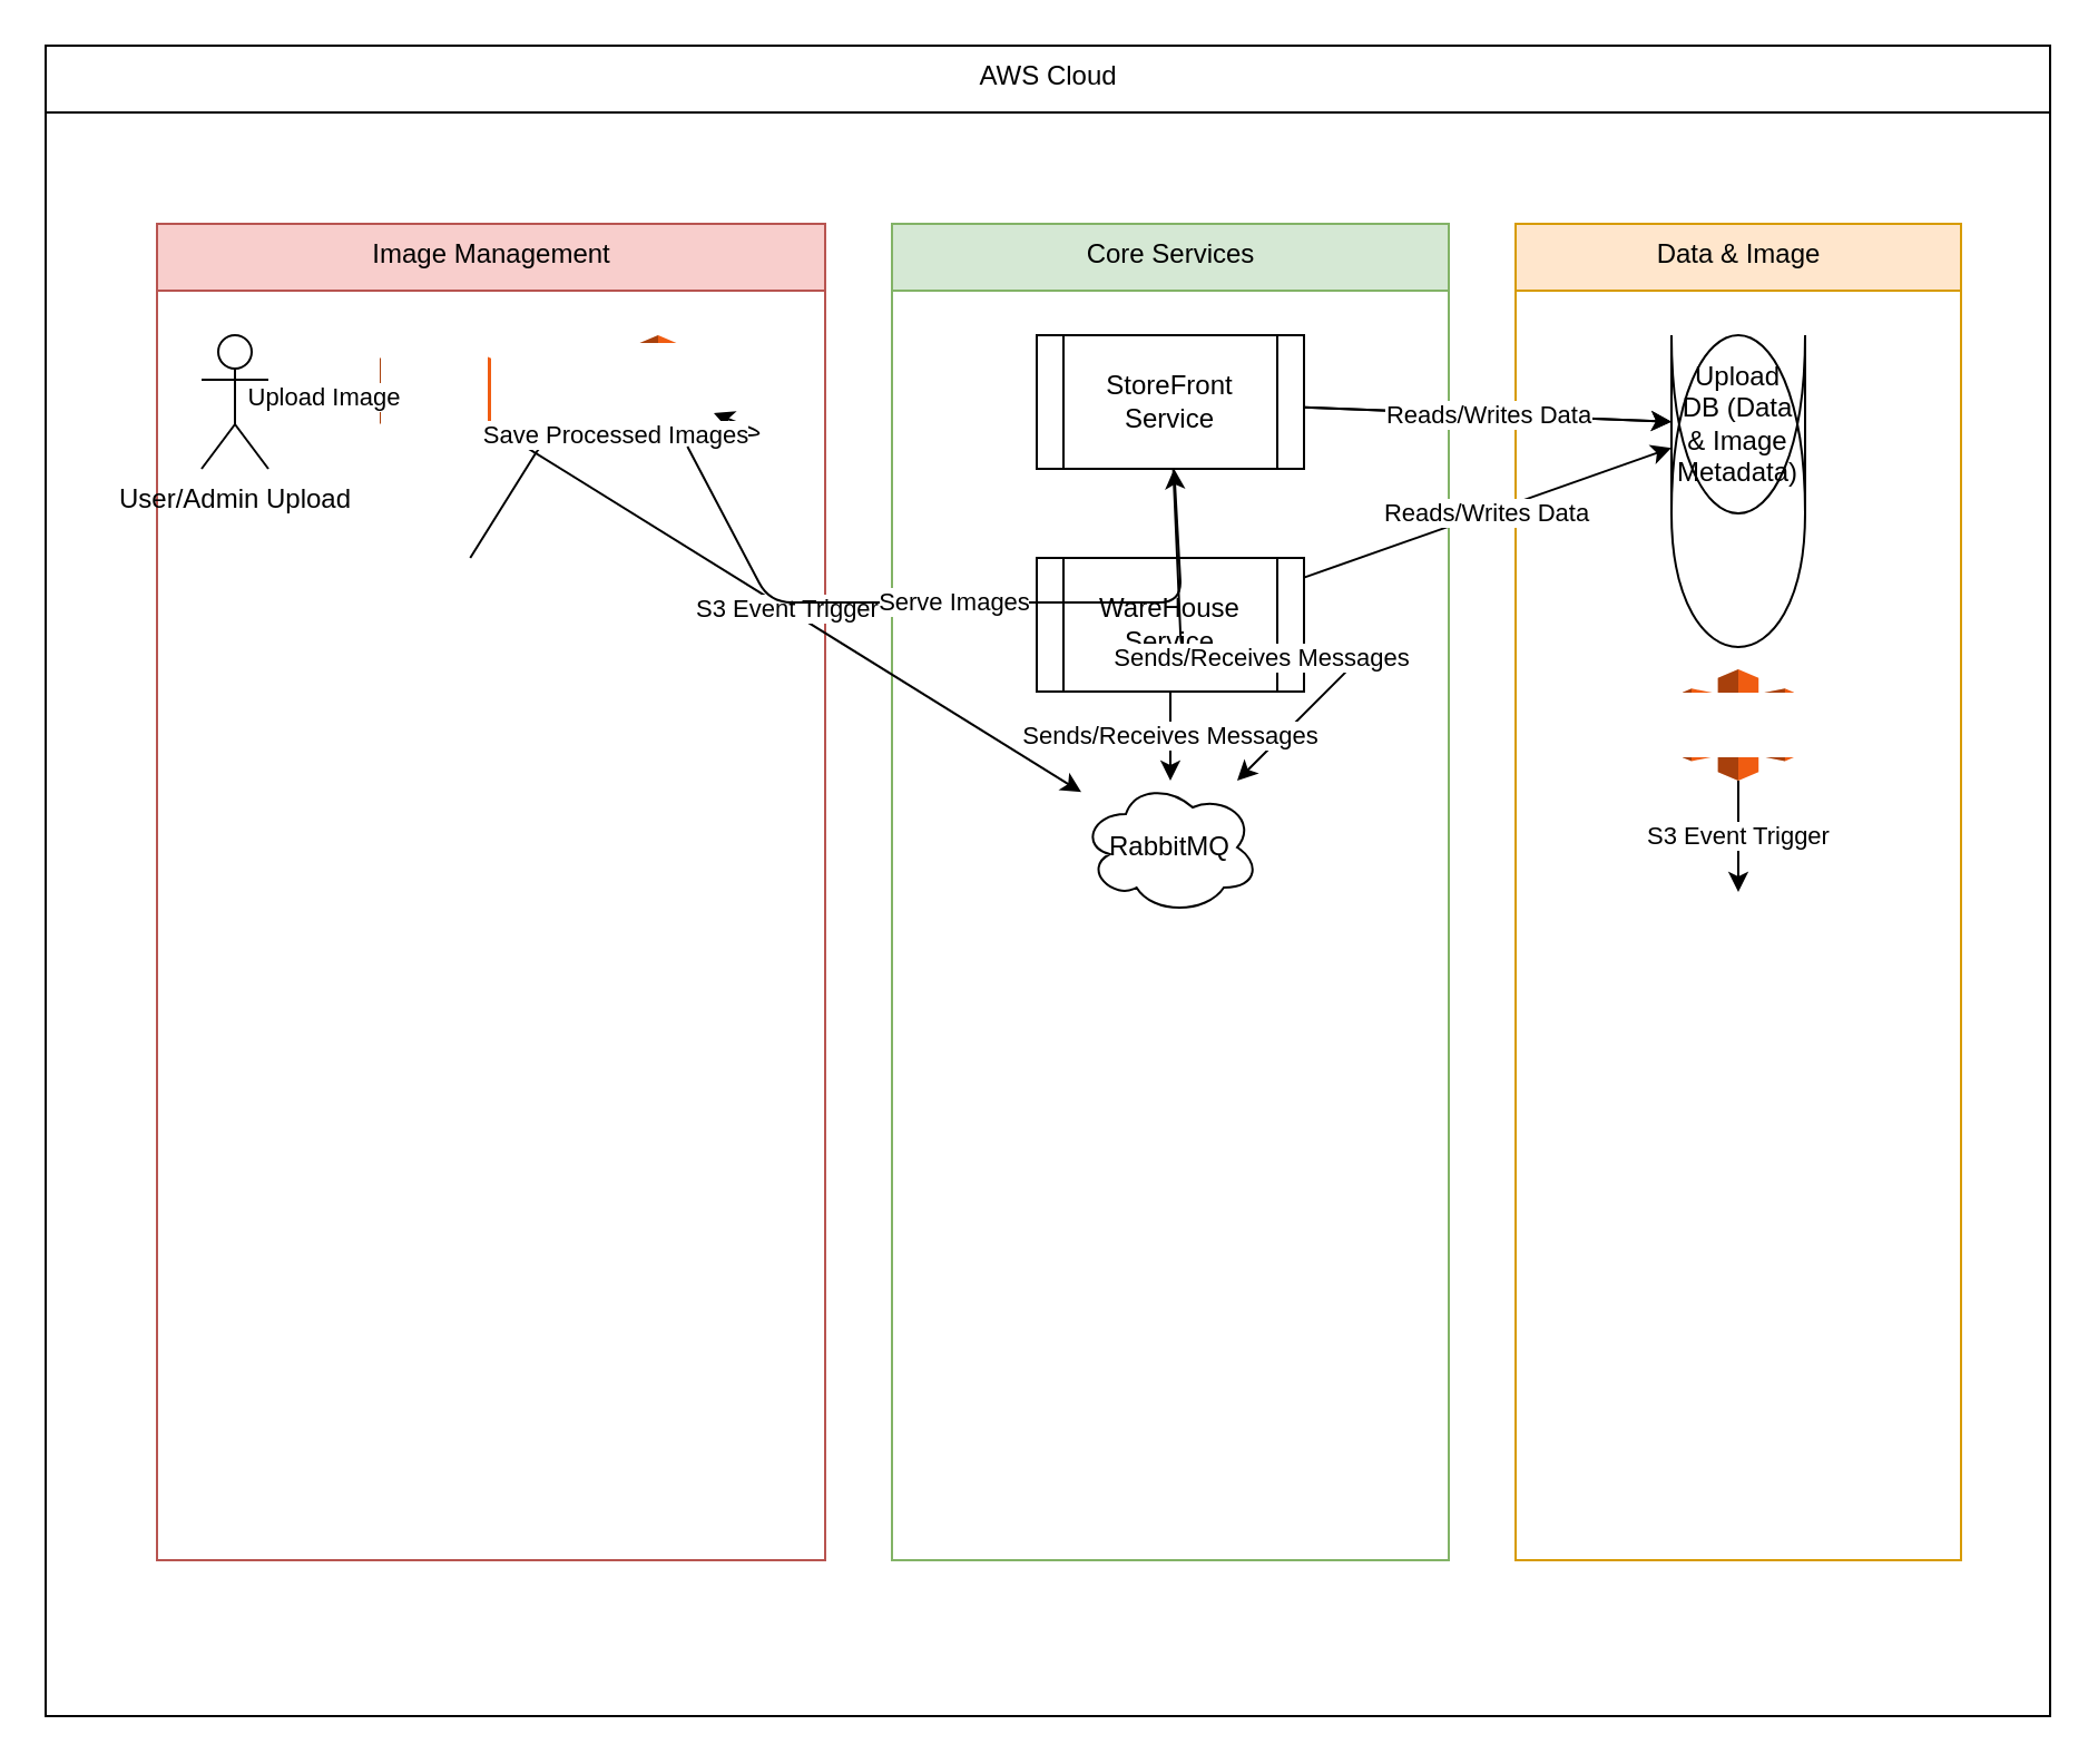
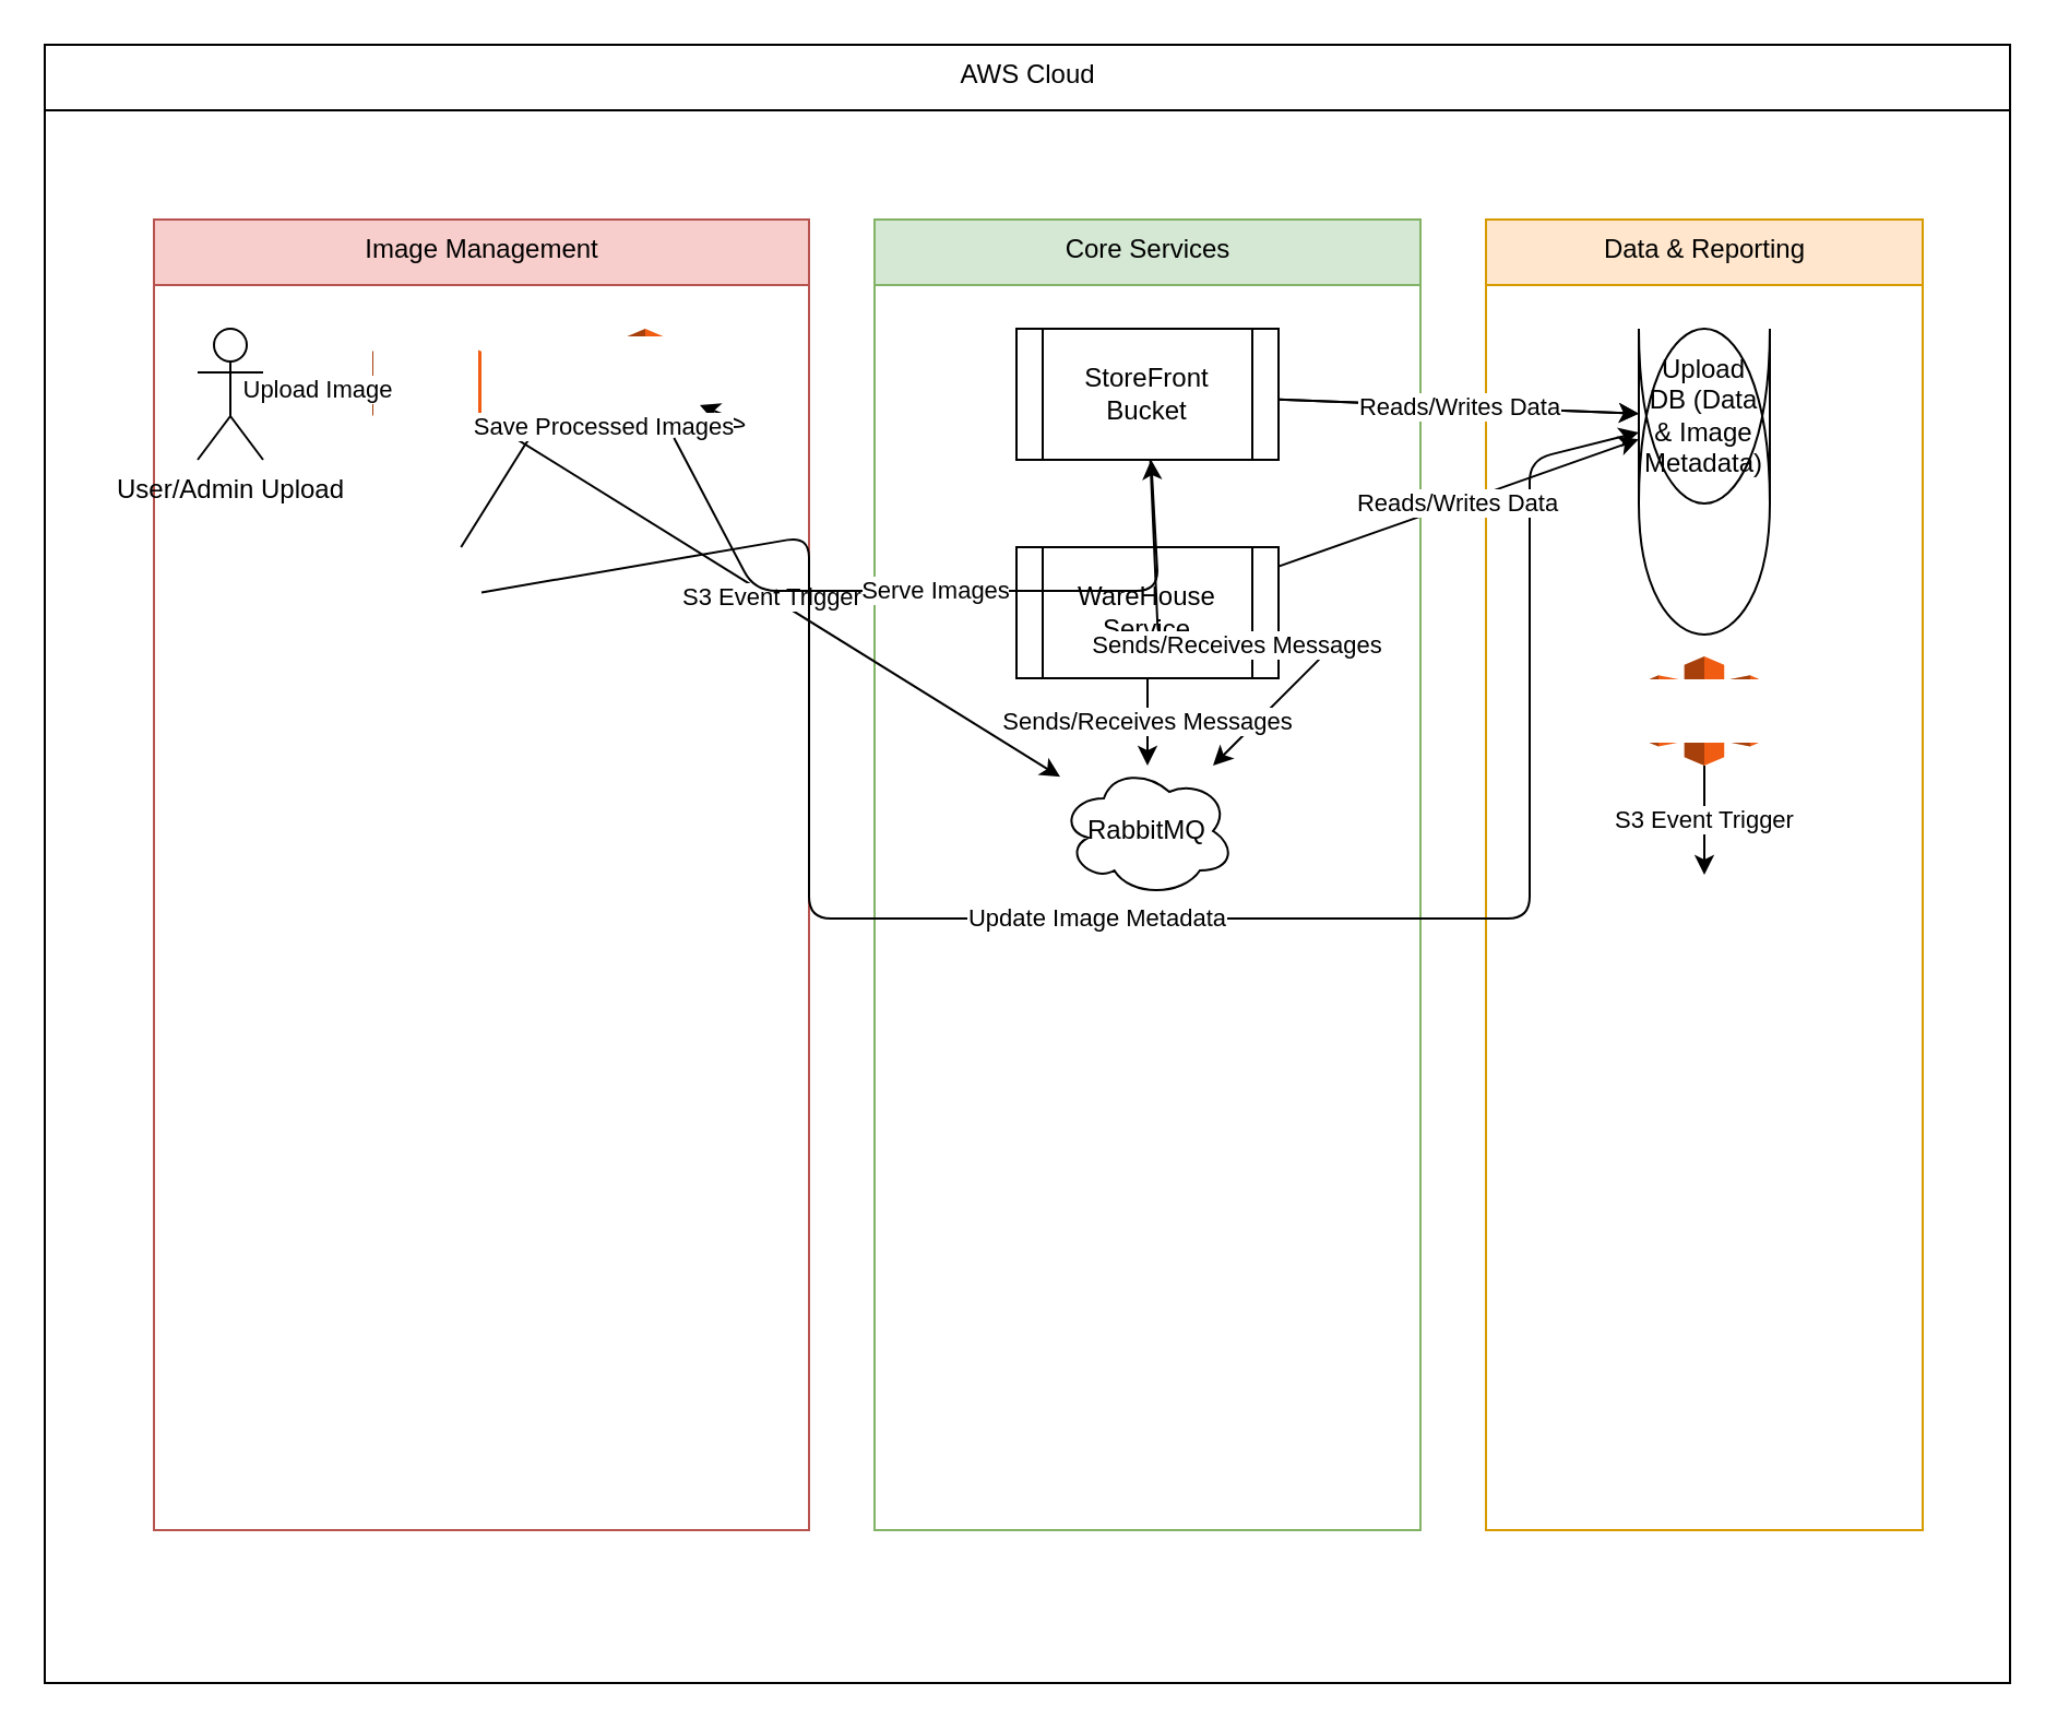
  <mxCell id="0" />
  <mxCell id="1" parent="0" />
  <mxCell id="2" value="AWS Cloud" style="swimlane;fontStyle=0;align=center;verticalAlign=top;childLayout=stackLayout;horizontal=1;startSize=30;horizontalStack=0;resizeParent=1;resizeParentMax=0;resizeLast=0;collapsible=1;marginBottom=0;html=1;" vertex="1" parent="1"><mxGeometry x="20" y="20" width="900" height="750" as="geometry" /></mxCell>
  <mxCell id="3" value="Image Management" style="swimlane;fontStyle=0;align=center;verticalAlign=top;childLayout=stackLayout;horizontal=1;startSize=30;horizontalStack=0;resizeParent=1;resizeParentMax=0;resizeLast=0;collapsible=1;marginBottom=0;html=1;fillColor=#f8cecc;strokeColor=#b85450;" vertex="1" parent="2"><mxGeometry x="50" y="80" width="300" height="600" as="geometry" /></mxCell>
  <mxCell id="4" value="User/Admin Upload" style="shape=umlActor;verticalLabelPosition=bottom;verticalAlign=top;html=1;outlineConnect=0;" vertex="1" parent="3"><mxGeometry x="20" y="50" width="30" height="60" as="geometry" /></mxCell>
  <mxCell id="5" value="S3 Bucket (Raw Images)" style="shape=mxgraph.aws3.s3;whiteSpace=wrap;html=1;labelBackgroundColor=#ffffff;fillColor=#F05C11;fontColor=#ffffff;strokeColor=#B02B00;" vertex="1" parent="3"><mxGeometry x="100" y="50" width="50" height="50" as="geometry" /></mxCell>
  <mxCell id="6" value="AWS Lambda (Image Processor)" style="shape=mxgraph.aws3.lambda;whiteSpace=wrap;html=1;labelBackgroundColor=#ffffff;fillColor=#F05C11;fontColor=#ffffff;strokeColor=#B02B00;" vertex="1" parent="3"><mxGeometry x="100" y="150" width="50" height="50" as="geometry" /></mxCell>
  <mxCell id="7" value="S3 Bucket (Processed Images)" style="shape=mxgraph.aws3.s3;whiteSpace=wrap;html=1;labelBackgroundColor=#ffffff;fillColor=#F05C11;fontColor=#ffffff;strokeColor=#B02B00;" vertex="1" parent="3"><mxGeometry x="200" y="50" width="50" height="50" as="geometry" /></mxCell>
  <mxCell id="8" value="Core Services" style="swimlane;fontStyle=0;align=center;verticalAlign=top;childLayout=stackLayout;horizontal=1;startSize=30;horizontalStack=0;resizeParent=1;resizeParentMax=0;resizeLast=0;collapsible=1;marginBottom=0;html=1;fillColor=#d5e8d4;strokeColor=#82b366;" vertex="1" parent="2"><mxGeometry x="380" y="80" width="250" height="600" as="geometry" /></mxCell>
- <mxCell id="9" value="StoreFront Service" style="shape=process;whiteSpace=wrap;html=1;backgroundOutline=1;" vertex="1" parent="8"><mxGeometry x="65" y="50" width="120" height="60" as="geometry" /></mxCell>
+ <mxCell id="9" value="StoreFront Bucket" style="shape=process;whiteSpace=wrap;html=1;backgroundOutline=1;" vertex="1" parent="8"><mxGeometry x="65" y="50" width="120" height="60" as="geometry" /></mxCell>
  <mxCell id="10" value="WareHouse Service" style="shape=process;whiteSpace=wrap;html=1;backgroundOutline=1;" vertex="1" parent="8"><mxGeometry x="65" y="150" width="120" height="60" as="geometry" /></mxCell>
  <mxCell id="11" value="RabbitMQ" style="shape=cloud;whiteSpace=wrap;html=1;" vertex="1" parent="8"><mxGeometry x="85" y="250" width="80" height="60" as="geometry" /></mxCell>
- <mxCell id="12" value="Data &amp; Image" style="swimlane;fontStyle=0;align=center;verticalAlign=top;childLayout=stackLayout;horizontal=1;startSize=30;horizontalStack=0;resizeParent=1;resizeParentMax=0;resizeLast=0;collapsible=1;marginBottom=0;html=1;fillColor=#ffe6cc;strokeColor=#d79b00;" vertex="1" parent="2"><mxGeometry x="660" y="80" width="200" height="600" as="geometry" /></mxCell>
+ <mxCell id="12" value="Data &amp; Reporting" style="swimlane;fontStyle=0;align=center;verticalAlign=top;childLayout=stackLayout;horizontal=1;startSize=30;horizontalStack=0;resizeParent=1;resizeParentMax=0;resizeLast=0;collapsible=1;marginBottom=0;html=1;fillColor=#ffe6cc;strokeColor=#d79b00;" vertex="1" parent="2"><mxGeometry x="660" y="80" width="200" height="600" as="geometry" /></mxCell>
  <mxCell id="13" value="Upload DB (Data &amp; Image Metadata)" style="shape=cylinder;whiteSpace=wrap;html=1;backgroundOutline=1;size=15;" vertex="1" parent="12"><mxGeometry x="70" y="50" width="60" height="80" as="geometry" /></mxCell>
  <mxCell id="14" value="AWS S3 (Reports/Logs)" style="shape=mxgraph.aws3.s3;whiteSpace=wrap;html=1;labelBackgroundColor=#ffffff;fillColor=#F05C11;fontColor=#ffffff;strokeColor=#B02B00;" vertex="1" parent="12"><mxGeometry x="75" y="200" width="50" height="50" as="geometry" /></mxCell>
  <mxCell id="15" value="AWS Lambda (Report Processor)" style="shape=mxgraph.aws3.lambda;whiteSpace=wrap;html=1;labelBackgroundColor=#ffffff;fillColor=#F05C11;fontColor=#ffffff;strokeColor=#B02B00;" vertex="1" parent="12"><mxGeometry x="75" y="300" width="50" height="50" as="geometry" /></mxCell>
  <mxCell id="16" value="Upload Image" style="endArrow=classic;html=1;" edge="1" parent="2" source="4" target="5"><mxGeometry width="50" height="50" relative="1" as="geometry"><mxPoint x="130" y="130" as="sourcePoint" /><mxPoint x="200" y="130" as="targetPoint" /></mxGeometry></mxCell>
  <mxCell id="17" value="S3 Event Trigger" style="endArrow=classic;html=1;" edge="1" parent="2" source="5" target="11"><mxGeometry width="50" height="50" relative="1" as="geometry"><mxPoint x="225" y="150" as="sourcePoint" /><mxPoint x="225" y="200" as="targetPoint" /></mxGeometry></mxCell>
  <mxCell id="18" value="Save Processed Images" style="endArrow=classic;html=1;" edge="1" parent="2" source="6" target="7"><mxGeometry width="50" height="50" relative="1" as="geometry"><mxPoint x="225" y="200" as="sourcePoint" /><mxPoint x="325" y="150" as="targetPoint" /><Array as="points"><mxPoint x="225" y="175" /><mxPoint x="325" y="175" /></Array></mxGeometry></mxCell>
+ <mxCell id="19" value="Update Image Metadata" style="endArrow=classic;html=1;" edge="1" parent="2" source="6" target="13"><mxGeometry width="50" height="50" relative="1" as="geometry"><mxPoint x="250" y="225" as="sourcePoint" /><mxPoint x="650" y="190" as="targetPoint" /><Array as="points"><mxPoint x="350" y="225" /><mxPoint x="350" y="400" /><mxPoint x="680" y="400" /><mxPoint x="680" y="190" /></Array></mxGeometry></mxCell>
  <mxCell id="20" value="Get Image URLs" style="endArrow=classic;html=1;" edge="1" parent="2" source="9" target="13"><mxGeometry width="50" height="50" relative="1" as="geometry"><mxPoint x="570" y="130" as="sourcePoint" /><mxPoint x="650" y="190" as="targetPoint" /></mxGeometry></mxCell>
  <mxCell id="21" value="Serve Images" style="endArrow=classic;html=1;" edge="1" parent="2" source="7" target="9"><mxGeometry width="50" height="50" relative="1" as="geometry"><mxPoint x="325" y="150" as="sourcePoint" /><mxPoint x="510" y="100" as="targetPoint" /><Array as="points"><mxPoint x="325" y="250" /><mxPoint x="510" y="250" /></Array></mxGeometry></mxCell>
  <mxCell id="22" value="Reads/Writes Data" style="endArrow=classic;html=1;" edge="1" parent="2" source="9" target="13"><mxGeometry width="50" height="50" relative="1" as="geometry"><mxPoint x="570" y="130" as="sourcePoint" /><mxPoint x="650" y="190" as="targetPoint" /></mxGeometry></mxCell>
  <mxCell id="23" value="Reads/Writes Data" style="endArrow=classic;html=1;" edge="1" parent="2" source="10" target="13"><mxGeometry width="50" height="50" relative="1" as="geometry"><mxPoint x="570" y="230" as="sourcePoint" /><mxPoint x="650" y="190" as="targetPoint" /></mxGeometry></mxCell>
  <mxCell id="24" value="Sends/Receives Messages" style="endArrow=classic;html=1;" edge="1" parent="2" source="9" target="11"><mxGeometry width="50" height="50" relative="1" as="geometry"><mxPoint x="510" y="160" as="sourcePoint" /><mxPoint x="590" y="300" as="targetPoint" /><Array as="points"><mxPoint x="510" y="275" /><mxPoint x="590" y="275" /></Array></mxGeometry></mxCell>
  <mxCell id="25" value="Sends/Receives Messages" style="endArrow=classic;html=1;" edge="1" parent="2" source="10" target="11"><mxGeometry width="50" height="50" relative="1" as="geometry"><mxPoint x="510" y="260" as="sourcePoint" /><mxPoint x="590" y="300" as="targetPoint" /></mxGeometry></mxCell>
  <mxCell id="26" value="S3 Event Trigger" style="endArrow=classic;html=1;" edge="1" parent="2" source="14" target="15"><mxGeometry width="50" height="50" relative="1" as="geometry"><mxPoint x="725" y="350" as="sourcePoint" /><mxPoint x="725" y="400" as="targetPoint" /></mxGeometry></mxCell>
